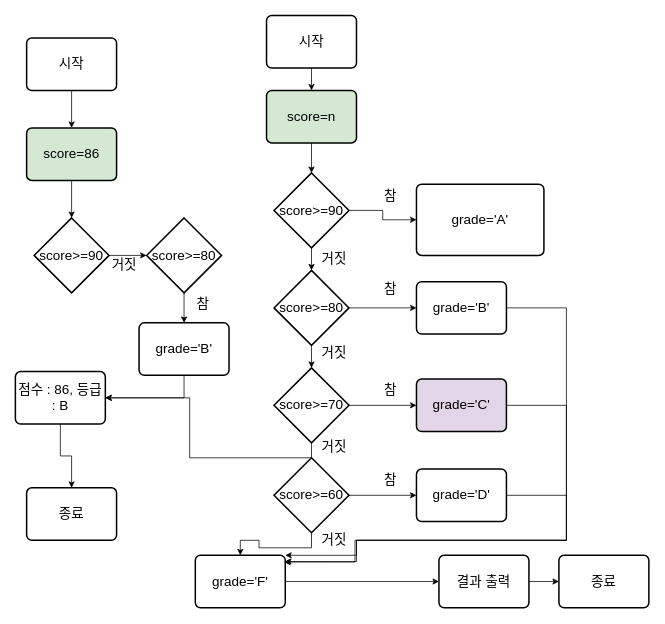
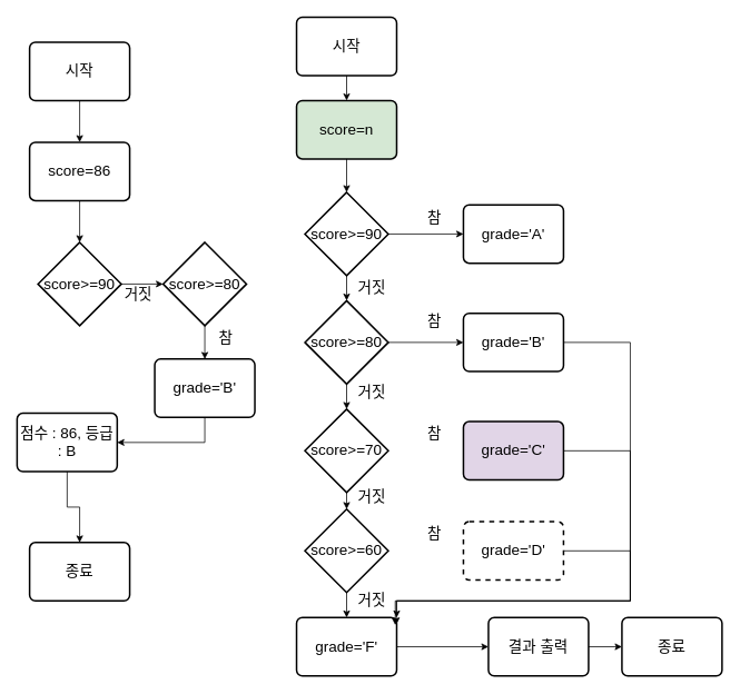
  <mxCell id="0" />
  <mxCell id="1" parent="0" />
  <mxCell id="2" style="edgeStyle=orthogonalEdgeStyle;rounded=0;orthogonalLoop=1;jettySize=auto;html=1;exitX=0.5;exitY=1;exitDx=0;exitDy=0;entryX=0.5;entryY=0;entryDx=0;entryDy=0;" edge="1" parent="1" source="3" target="4"><mxGeometry relative="1" as="geometry" /></mxCell>
  <mxCell id="3" value="시작" style="rounded=1;whiteSpace=wrap;html=1;absoluteArcSize=1;arcSize=14;strokeWidth=2;fontSize=18;" vertex="1" parent="1"><mxGeometry x="35" y="50" width="120" height="70" as="geometry" /></mxCell>
- <mxCell id="4" value="score=86" style="rounded=1;whiteSpace=wrap;html=1;absoluteArcSize=1;arcSize=14;strokeWidth=2;fontSize=18;fillColor=#d5e8d4;" vertex="1" parent="1"><mxGeometry x="35" y="170" width="120" height="70" as="geometry" /></mxCell>
+ <mxCell id="4" value="score=86" style="rounded=1;whiteSpace=wrap;html=1;absoluteArcSize=1;arcSize=14;strokeWidth=2;fontSize=18;" vertex="1" parent="1"><mxGeometry x="35" y="170" width="120" height="70" as="geometry" /></mxCell>
  <mxCell id="5" value="score&amp;gt;=90" style="strokeWidth=2;html=1;shape=mxgraph.flowchart.decision;whiteSpace=wrap;fontSize=18;" vertex="1" parent="1"><mxGeometry x="45" y="290" width="100" height="100" as="geometry" /></mxCell>
  <mxCell id="6" style="edgeStyle=orthogonalEdgeStyle;rounded=0;orthogonalLoop=1;jettySize=auto;html=1;exitX=0.5;exitY=1;exitDx=0;exitDy=0;entryX=0.5;entryY=0;entryDx=0;entryDy=0;entryPerimeter=0;" edge="1" parent="1" source="4" target="5"><mxGeometry relative="1" as="geometry" /></mxCell>
  <mxCell id="7" style="edgeStyle=orthogonalEdgeStyle;rounded=0;orthogonalLoop=1;jettySize=auto;html=1;exitX=0.5;exitY=1;exitDx=0;exitDy=0;exitPerimeter=0;entryX=0.5;entryY=0;entryDx=0;entryDy=0;" edge="1" parent="1" source="8" target="12"><mxGeometry relative="1" as="geometry" /></mxCell>
  <mxCell id="8" value="score&amp;gt;=80" style="strokeWidth=2;html=1;shape=mxgraph.flowchart.decision;whiteSpace=wrap;fontSize=18;" vertex="1" parent="1"><mxGeometry x="195" y="290" width="100" height="100" as="geometry" /></mxCell>
  <mxCell id="9" style="edgeStyle=orthogonalEdgeStyle;rounded=0;orthogonalLoop=1;jettySize=auto;html=1;exitX=1;exitY=0.5;exitDx=0;exitDy=0;exitPerimeter=0;entryX=0;entryY=0.5;entryDx=0;entryDy=0;entryPerimeter=0;" edge="1" parent="1" source="5" target="8"><mxGeometry relative="1" as="geometry" /></mxCell>
  <mxCell id="10" value="거짓" style="text;html=1;align=center;verticalAlign=middle;resizable=0;points=[];autosize=1;strokeColor=none;fillColor=none;fontSize=18;" vertex="1" parent="1"><mxGeometry x="135" y="333" width="60" height="40" as="geometry" /></mxCell>
  <mxCell id="11" style="edgeStyle=orthogonalEdgeStyle;rounded=0;orthogonalLoop=1;jettySize=auto;html=1;exitX=0.5;exitY=1;exitDx=0;exitDy=0;entryX=1;entryY=0.5;entryDx=0;entryDy=0;" edge="1" parent="1" source="12" target="15"><mxGeometry relative="1" as="geometry" /></mxCell>
  <mxCell id="12" value="grade='B'" style="rounded=1;whiteSpace=wrap;html=1;absoluteArcSize=1;arcSize=14;strokeWidth=2;fontSize=18;" vertex="1" parent="1"><mxGeometry x="185" y="430" width="120" height="70" as="geometry" /></mxCell>
  <mxCell id="13" value="참" style="text;html=1;align=center;verticalAlign=middle;resizable=0;points=[];autosize=1;strokeColor=none;fillColor=none;fontSize=18;" vertex="1" parent="1"><mxGeometry x="250" y="385" width="40" height="40" as="geometry" /></mxCell>
  <mxCell id="14" style="edgeStyle=orthogonalEdgeStyle;rounded=0;orthogonalLoop=1;jettySize=auto;html=1;exitX=0.5;exitY=1;exitDx=0;exitDy=0;entryX=0.5;entryY=0;entryDx=0;entryDy=0;" edge="1" parent="1" source="15" target="16"><mxGeometry relative="1" as="geometry" /></mxCell>
  <mxCell id="15" value="점수 : 86, 등급 : B" style="rounded=1;whiteSpace=wrap;html=1;absoluteArcSize=1;arcSize=14;strokeWidth=2;fontSize=18;" vertex="1" parent="1"><mxGeometry x="20" y="495" width="120" height="70" as="geometry" /></mxCell>
  <mxCell id="16" value="종료" style="rounded=1;whiteSpace=wrap;html=1;absoluteArcSize=1;arcSize=14;strokeWidth=2;fontSize=18;" vertex="1" parent="1"><mxGeometry x="35" y="650" width="120" height="70" as="geometry" /></mxCell>
  <mxCell id="17" style="edgeStyle=orthogonalEdgeStyle;rounded=0;orthogonalLoop=1;jettySize=auto;html=1;exitX=0.5;exitY=1;exitDx=0;exitDy=0;entryX=0.5;entryY=0;entryDx=0;entryDy=0;" edge="1" parent="1" source="18" target="19"><mxGeometry relative="1" as="geometry" /></mxCell>
  <mxCell id="18" value="시작" style="rounded=1;whiteSpace=wrap;html=1;absoluteArcSize=1;arcSize=14;strokeWidth=2;fontSize=18;" vertex="1" parent="1"><mxGeometry x="355" y="20" width="120" height="70" as="geometry" /></mxCell>
  <mxCell id="19" value="score=n" style="rounded=1;whiteSpace=wrap;html=1;absoluteArcSize=1;arcSize=14;strokeWidth=2;fontSize=18;fillColor=#d5e8d4;" vertex="1" parent="1"><mxGeometry x="355" y="120" width="120" height="70" as="geometry" /></mxCell>
  <mxCell id="20" style="edgeStyle=orthogonalEdgeStyle;rounded=0;orthogonalLoop=1;jettySize=auto;html=1;exitX=1;exitY=0.5;exitDx=0;exitDy=0;exitPerimeter=0;" edge="1" parent="1" source="21" target="25"><mxGeometry relative="1" as="geometry" /></mxCell>
  <mxCell id="21" value="score&amp;gt;=90" style="strokeWidth=2;html=1;shape=mxgraph.flowchart.decision;whiteSpace=wrap;fontSize=18;" vertex="1" parent="1"><mxGeometry x="365" y="230" width="100" height="100" as="geometry" /></mxCell>
  <mxCell id="22" style="edgeStyle=orthogonalEdgeStyle;rounded=0;orthogonalLoop=1;jettySize=auto;html=1;exitX=0.5;exitY=1;exitDx=0;exitDy=0;entryX=0.5;entryY=0;entryDx=0;entryDy=0;entryPerimeter=0;" edge="1" parent="1" source="19" target="21"><mxGeometry relative="1" as="geometry" /></mxCell>
  <mxCell id="23" style="edgeStyle=orthogonalEdgeStyle;rounded=0;orthogonalLoop=1;jettySize=auto;html=1;exitX=1;exitY=0.5;exitDx=0;exitDy=0;exitPerimeter=0;entryX=0;entryY=0.5;entryDx=0;entryDy=0;" edge="1" parent="1" source="24" target="42"><mxGeometry relative="1" as="geometry"><Array as="points"><mxPoint x="555" y="410" /></Array></mxGeometry></mxCell>
  <mxCell id="24" value="score&amp;gt;=80" style="strokeWidth=2;html=1;shape=mxgraph.flowchart.decision;whiteSpace=wrap;fontSize=18;" vertex="1" parent="1"><mxGeometry x="365" y="360" width="100" height="100" as="geometry" /></mxCell>
- <mxCell id="25" value="grade='A'" style="rounded=1;whiteSpace=wrap;html=1;absoluteArcSize=1;arcSize=14;strokeWidth=2;fontSize=18;" vertex="1" parent="1"><mxGeometry x="555" y="245" width="170" height="95" as="geometry" /></mxCell>
+ <mxCell id="25" value="grade='A'" style="rounded=1;whiteSpace=wrap;html=1;absoluteArcSize=1;arcSize=14;strokeWidth=2;fontSize=18;" vertex="1" parent="1"><mxGeometry x="555" y="245" width="120" height="70" as="geometry" /></mxCell>
  <mxCell id="26" value="참" style="text;html=1;align=center;verticalAlign=middle;resizable=0;points=[];autosize=1;strokeColor=none;fillColor=none;fontSize=18;" vertex="1" parent="1"><mxGeometry x="500" y="240" width="40" height="40" as="geometry" /></mxCell>
  <mxCell id="27" style="edgeStyle=orthogonalEdgeStyle;rounded=0;orthogonalLoop=1;jettySize=auto;html=1;exitX=1;exitY=0.5;exitDx=0;exitDy=0;entryX=0;entryY=0.5;entryDx=0;entryDy=0;" edge="1" parent="1" source="28" target="29"><mxGeometry relative="1" as="geometry" /></mxCell>
  <mxCell id="28" value="결과 출력" style="rounded=1;whiteSpace=wrap;html=1;absoluteArcSize=1;arcSize=14;strokeWidth=2;fontSize=18;" vertex="1" parent="1"><mxGeometry x="585" y="740" width="120" height="70" as="geometry" /></mxCell>
  <mxCell id="29" value="종료" style="rounded=1;whiteSpace=wrap;html=1;absoluteArcSize=1;arcSize=14;strokeWidth=2;fontSize=18;" vertex="1" parent="1"><mxGeometry x="745" y="740" width="120" height="70" as="geometry" /></mxCell>
- <mxCell id="30" style="edgeStyle=orthogonalEdgeStyle;rounded=0;orthogonalLoop=1;jettySize=auto;html=1;exitX=1;exitY=0.5;exitDx=0;exitDy=0;exitPerimeter=0;entryX=0;entryY=0.5;entryDx=0;entryDy=0;" edge="1" parent="1" source="31" target="44"><mxGeometry relative="1" as="geometry" /></mxCell>
  <mxCell id="31" value="score&amp;gt;=70" style="strokeWidth=2;html=1;shape=mxgraph.flowchart.decision;whiteSpace=wrap;fontSize=18;" vertex="1" parent="1"><mxGeometry x="365" y="490" width="100" height="100" as="geometry" /></mxCell>
  <mxCell id="32" style="edgeStyle=orthogonalEdgeStyle;rounded=0;orthogonalLoop=1;jettySize=auto;html=1;exitX=0.5;exitY=1;exitDx=0;exitDy=0;exitPerimeter=0;entryX=0.5;entryY=0;entryDx=0;entryDy=0;" edge="1" parent="1" source="34" target="36"><mxGeometry relative="1" as="geometry" /></mxCell>
- <mxCell id="33" style="edgeStyle=orthogonalEdgeStyle;rounded=0;orthogonalLoop=1;jettySize=auto;html=1;exitX=1;exitY=0.5;exitDx=0;exitDy=0;exitPerimeter=0;entryX=0;entryY=0.5;entryDx=0;entryDy=0;" edge="1" parent="1" source="34" target="46"><mxGeometry relative="1" as="geometry" /></mxCell>
  <mxCell id="34" value="score&amp;gt;=60" style="strokeWidth=2;html=1;shape=mxgraph.flowchart.decision;whiteSpace=wrap;fontSize=18;" vertex="1" parent="1"><mxGeometry x="365" y="610" width="100" height="100" as="geometry" /></mxCell>
  <mxCell id="35" style="edgeStyle=orthogonalEdgeStyle;rounded=0;orthogonalLoop=1;jettySize=auto;html=1;exitX=1;exitY=0.5;exitDx=0;exitDy=0;entryX=0;entryY=0.5;entryDx=0;entryDy=0;" edge="1" parent="1" source="36" target="28"><mxGeometry relative="1" as="geometry" /></mxCell>
- <mxCell id="36" value="grade='F'" style="rounded=1;whiteSpace=wrap;html=1;absoluteArcSize=1;arcSize=14;strokeWidth=2;fontSize=18;" vertex="1" parent="1"><mxGeometry x="260" y="740" width="120" height="70" as="geometry" /></mxCell>
+ <mxCell id="36" value="grade='F'" style="rounded=1;whiteSpace=wrap;html=1;absoluteArcSize=1;arcSize=14;strokeWidth=2;fontSize=18;" vertex="1" parent="1"><mxGeometry x="355" y="740" width="120" height="70" as="geometry" /></mxCell>
  <mxCell id="37" style="edgeStyle=orthogonalEdgeStyle;rounded=0;orthogonalLoop=1;jettySize=auto;html=1;exitX=0.5;exitY=1;exitDx=0;exitDy=0;exitPerimeter=0;entryX=0.5;entryY=0;entryDx=0;entryDy=0;entryPerimeter=0;" edge="1" parent="1" source="21" target="24"><mxGeometry relative="1" as="geometry" /></mxCell>
- <mxCell id="38" style="edgeStyle=orthogonalEdgeStyle;rounded=0;orthogonalLoop=1;jettySize=auto;html=1;exitX=0.5;exitY=1;exitDx=0;exitDy=0;exitPerimeter=0;" edge="1" parent="1" source="31" target="15"><mxGeometry relative="1" as="geometry" /></mxCell>
+ <mxCell id="38" style="edgeStyle=orthogonalEdgeStyle;rounded=0;orthogonalLoop=1;jettySize=auto;html=1;exitX=0.5;exitY=1;exitDx=0;exitDy=0;exitPerimeter=0;entryX=0.5;entryY=0;entryDx=0;entryDy=0;entryPerimeter=0;" edge="1" parent="1" source="31" target="34"><mxGeometry relative="1" as="geometry" /></mxCell>
  <mxCell id="39" style="edgeStyle=orthogonalEdgeStyle;rounded=0;orthogonalLoop=1;jettySize=auto;html=1;exitX=0.5;exitY=1;exitDx=0;exitDy=0;exitPerimeter=0;entryX=0.5;entryY=0;entryDx=0;entryDy=0;entryPerimeter=0;" edge="1" parent="1" source="24" target="31"><mxGeometry relative="1" as="geometry" /></mxCell>
  <mxCell id="40" value="거짓" style="text;html=1;align=center;verticalAlign=middle;resizable=0;points=[];autosize=1;strokeColor=none;fillColor=none;fontSize=18;" vertex="1" parent="1"><mxGeometry x="415" y="325" width="60" height="40" as="geometry" /></mxCell>
  <mxCell id="41" style="edgeStyle=orthogonalEdgeStyle;rounded=0;orthogonalLoop=1;jettySize=auto;html=1;exitX=1;exitY=0.5;exitDx=0;exitDy=0;entryX=0.986;entryY=0.129;entryDx=0;entryDy=0;entryPerimeter=0;" edge="1" parent="1" source="42" target="36"><mxGeometry relative="1" as="geometry"><mxPoint x="755" y="710" as="targetPoint" /><Array as="points"><mxPoint x="755" y="410" /><mxPoint x="755" y="720" /><mxPoint x="473" y="720" /></Array></mxGeometry></mxCell>
  <mxCell id="42" value="grade='B'" style="rounded=1;whiteSpace=wrap;html=1;absoluteArcSize=1;arcSize=14;strokeWidth=2;fontSize=18;" vertex="1" parent="1"><mxGeometry x="555" y="375" width="120" height="70" as="geometry" /></mxCell>
  <mxCell id="43" style="edgeStyle=orthogonalEdgeStyle;rounded=0;orthogonalLoop=1;jettySize=auto;html=1;exitX=1;exitY=0.5;exitDx=0;exitDy=0;entryX=0.997;entryY=0.119;entryDx=0;entryDy=0;entryPerimeter=0;" edge="1" parent="1" source="44" target="36"><mxGeometry relative="1" as="geometry"><mxPoint x="755" y="710" as="targetPoint" /><Array as="points"><mxPoint x="755" y="540" /><mxPoint x="755" y="720" /><mxPoint x="475" y="720" /></Array></mxGeometry></mxCell>
  <mxCell id="44" value="grade='C'" style="rounded=1;whiteSpace=wrap;html=1;absoluteArcSize=1;arcSize=14;strokeWidth=2;fontSize=18;fillColor=#e1d5e7;" vertex="1" parent="1"><mxGeometry x="555" y="505" width="120" height="70" as="geometry" /></mxCell>
  <mxCell id="45" style="edgeStyle=orthogonalEdgeStyle;rounded=0;orthogonalLoop=1;jettySize=auto;html=1;exitX=1;exitY=0.5;exitDx=0;exitDy=0;entryX=1;entryY=0;entryDx=0;entryDy=0;" edge="1" parent="1" source="46" target="36"><mxGeometry relative="1" as="geometry"><mxPoint x="755" y="710" as="targetPoint" /><Array as="points"><mxPoint x="755" y="660" /><mxPoint x="755" y="720" /><mxPoint x="475" y="720" /></Array></mxGeometry></mxCell>
- <mxCell id="46" value="grade='D'" style="rounded=1;whiteSpace=wrap;html=1;absoluteArcSize=1;arcSize=14;strokeWidth=2;fontSize=18;" vertex="1" parent="1"><mxGeometry x="555" y="625" width="120" height="70" as="geometry" /></mxCell>
+ <mxCell id="46" value="grade='D'" style="rounded=1;whiteSpace=wrap;html=1;absoluteArcSize=1;arcSize=14;strokeWidth=2;fontSize=18;dashed=1;" vertex="1" parent="1"><mxGeometry x="555" y="625" width="120" height="70" as="geometry" /></mxCell>
  <mxCell id="47" value="참" style="text;html=1;align=center;verticalAlign=middle;resizable=0;points=[];autosize=1;strokeColor=none;fillColor=none;fontSize=18;" vertex="1" parent="1"><mxGeometry x="500" y="365" width="40" height="40" as="geometry" /></mxCell>
  <mxCell id="48" value="참" style="text;html=1;align=center;verticalAlign=middle;resizable=0;points=[];autosize=1;strokeColor=none;fillColor=none;fontSize=18;" vertex="1" parent="1"><mxGeometry x="500" y="500" width="40" height="40" as="geometry" /></mxCell>
  <mxCell id="49" value="참" style="text;html=1;align=center;verticalAlign=middle;resizable=0;points=[];autosize=1;strokeColor=none;fillColor=none;fontSize=18;" vertex="1" parent="1"><mxGeometry x="500" y="620" width="40" height="40" as="geometry" /></mxCell>
  <mxCell id="50" value="거짓" style="text;html=1;align=center;verticalAlign=middle;resizable=0;points=[];autosize=1;strokeColor=none;fillColor=none;fontSize=18;" vertex="1" parent="1"><mxGeometry x="415" y="450" width="60" height="40" as="geometry" /></mxCell>
  <mxCell id="51" value="거짓" style="text;html=1;align=center;verticalAlign=middle;resizable=0;points=[];autosize=1;strokeColor=none;fillColor=none;fontSize=18;" vertex="1" parent="1"><mxGeometry x="415" y="575" width="60" height="40" as="geometry" /></mxCell>
  <mxCell id="52" value="거짓" style="text;html=1;align=center;verticalAlign=middle;resizable=0;points=[];autosize=1;strokeColor=none;fillColor=none;fontSize=18;" vertex="1" parent="1"><mxGeometry x="415" y="700" width="60" height="40" as="geometry" /></mxCell>
